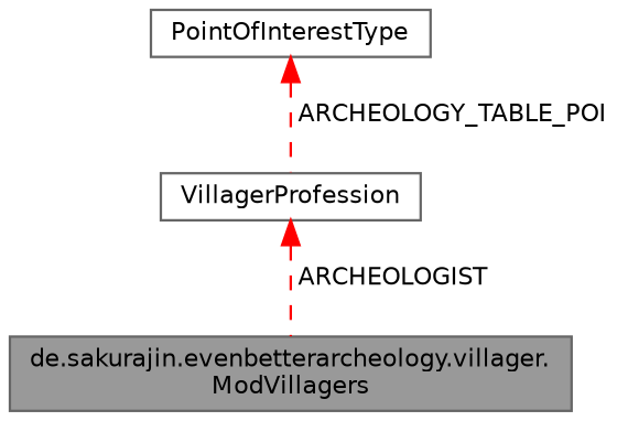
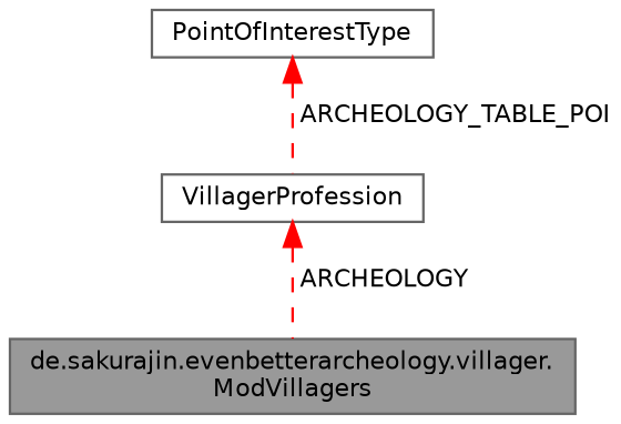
  digraph {
    node [color=gray40 fillcolor=white fontname=Helvetica fontsize=10 shape=box style=filled]
    edge [color=red dir=back fontname=Helvetica fontsize=10 labelfontname=Helvetica labelfontsize=10 style=dashed]
    n1 [fillcolor=grey60 fontcolor=black height=0.2 label="de.sakurajin.evenbetterarcheology.villager.\lModVillagers" width=0.4]
    n2 [height=0.2 label=PointOfInterestType width=0.4]
    n3 [height=0.2 label=VillagerProfession width=0.4]
    n2 -> n3 [label=" ARCHEOLOGY_TABLE_POI"]
-   n3 -> n1 [label=" ARCHEOLOGIST"]
+   n3 -> n1 [label=" ARCHEOLOGY"]
  }
